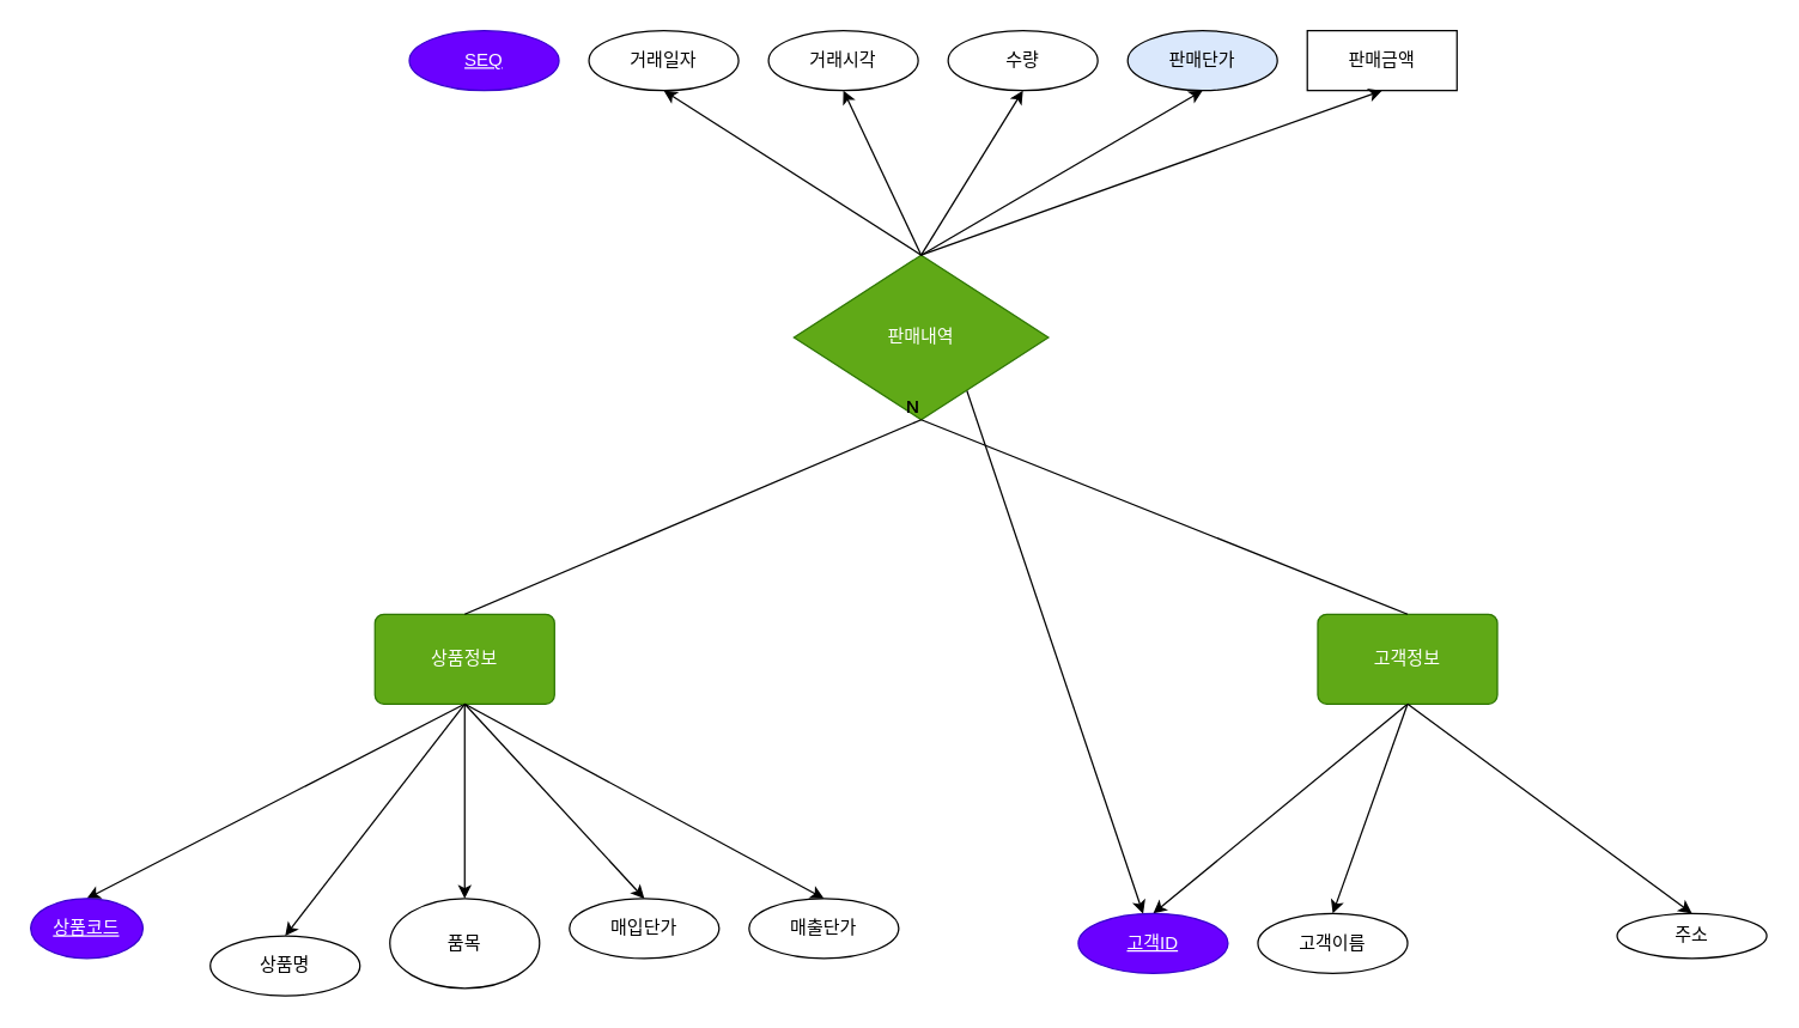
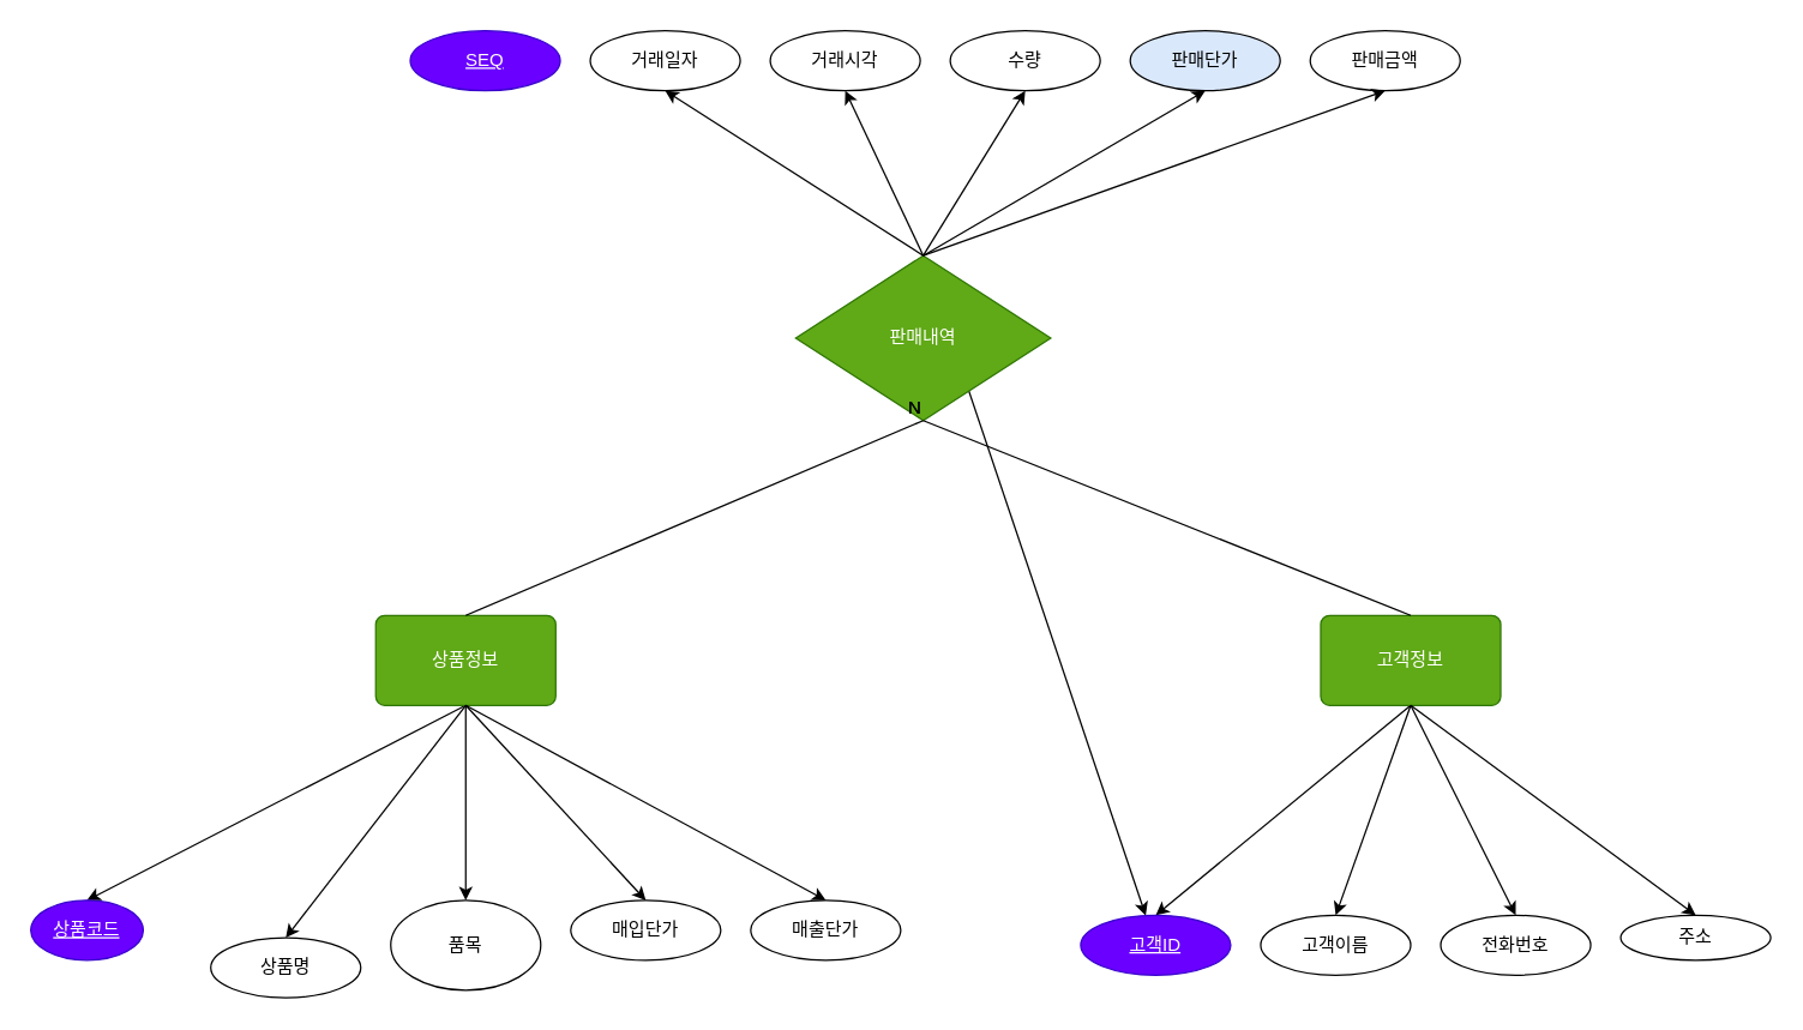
  <mxCell id="0" />
  <mxCell id="1" parent="0" />
  <mxCell id="2" style="rounded=0;orthogonalLoop=1;jettySize=auto;html=1;entryX=0.5;entryY=0;entryDx=0;entryDy=0;exitX=0.5;exitY=1;exitDx=0;exitDy=0;" edge="1" parent="1" source="3" target="4"><mxGeometry relative="1" as="geometry" /></mxCell>
  <mxCell id="3" value="상품정보&lt;br&gt;" style="rounded=1;arcSize=10;whiteSpace=wrap;html=1;align=center;fillColor=#60a917;fontColor=#ffffff;strokeColor=#2D7600;" vertex="1" parent="1"><mxGeometry x="250" y="410" width="120" height="60" as="geometry" /></mxCell>
  <mxCell id="4" value="상품코드" style="ellipse;whiteSpace=wrap;html=1;align=center;fontStyle=4;fillColor=#6a00ff;fontColor=#ffffff;strokeColor=#3700CC;" vertex="1" parent="1"><mxGeometry x="20" y="600" width="75" height="40" as="geometry" /></mxCell>
  <mxCell id="5" value="상품명" style="ellipse;whiteSpace=wrap;html=1;align=center;" vertex="1" parent="1"><mxGeometry x="140" y="625" width="100" height="40" as="geometry" /></mxCell>
  <mxCell id="6" value="품목" style="ellipse;whiteSpace=wrap;html=1;align=center;" vertex="1" parent="1"><mxGeometry x="260" y="600" width="100" height="60" as="geometry" /></mxCell>
  <mxCell id="7" value="매입단가" style="ellipse;whiteSpace=wrap;html=1;align=center;" vertex="1" parent="1"><mxGeometry x="380" y="600" width="100" height="40" as="geometry" /></mxCell>
  <mxCell id="8" value="매출단가" style="ellipse;whiteSpace=wrap;html=1;align=center;" vertex="1" parent="1"><mxGeometry x="500" y="600" width="100" height="40" as="geometry" /></mxCell>
  <mxCell id="9" style="rounded=0;orthogonalLoop=1;jettySize=auto;html=1;entryX=0.5;entryY=0;entryDx=0;entryDy=0;exitX=0.5;exitY=1;exitDx=0;exitDy=0;" edge="1" parent="1" source="3" target="5"><mxGeometry relative="1" as="geometry"><mxPoint x="272" y="510" as="sourcePoint" /><mxPoint x="80" y="610" as="targetPoint" /></mxGeometry></mxCell>
  <mxCell id="10" style="rounded=0;orthogonalLoop=1;jettySize=auto;html=1;entryX=0.5;entryY=0;entryDx=0;entryDy=0;exitX=0.5;exitY=1;exitDx=0;exitDy=0;" edge="1" parent="1" source="3" target="6"><mxGeometry relative="1" as="geometry"><mxPoint x="330" y="510" as="sourcePoint" /><mxPoint x="80" y="610" as="targetPoint" /></mxGeometry></mxCell>
  <mxCell id="11" style="rounded=0;orthogonalLoop=1;jettySize=auto;html=1;entryX=0.5;entryY=0;entryDx=0;entryDy=0;exitX=0.5;exitY=1;exitDx=0;exitDy=0;" edge="1" parent="1" source="3" target="7"><mxGeometry relative="1" as="geometry"><mxPoint x="330" y="510" as="sourcePoint" /><mxPoint x="320" y="610" as="targetPoint" /></mxGeometry></mxCell>
  <mxCell id="12" style="rounded=0;orthogonalLoop=1;jettySize=auto;html=1;entryX=0.5;entryY=0;entryDx=0;entryDy=0;exitX=0.5;exitY=1;exitDx=0;exitDy=0;" edge="1" parent="1" source="3" target="8"><mxGeometry relative="1" as="geometry"><mxPoint x="330" y="510" as="sourcePoint" /><mxPoint x="440" y="610" as="targetPoint" /></mxGeometry></mxCell>
  <mxCell id="13" style="rounded=0;orthogonalLoop=1;jettySize=auto;html=1;entryX=0.5;entryY=0;entryDx=0;entryDy=0;exitX=0.5;exitY=1;exitDx=0;exitDy=0;" edge="1" source="14" target="15" parent="1"><mxGeometry relative="1" as="geometry" /></mxCell>
  <mxCell id="14" value="고객정보" style="rounded=1;arcSize=10;whiteSpace=wrap;html=1;align=center;fillColor=#60a917;fontColor=#ffffff;strokeColor=#2D7600;" vertex="1" parent="1"><mxGeometry x="880" y="410" width="120" height="60" as="geometry" /></mxCell>
  <mxCell id="15" value="고객ID" style="ellipse;whiteSpace=wrap;html=1;align=center;fontStyle=4;fillColor=#6a00ff;fontColor=#ffffff;strokeColor=#3700CC;" vertex="1" parent="1"><mxGeometry x="720" y="610" width="100" height="40" as="geometry" /></mxCell>
  <mxCell id="16" value="고객이름" style="ellipse;whiteSpace=wrap;html=1;align=center;" vertex="1" parent="1"><mxGeometry x="840" y="610" width="100" height="40" as="geometry" /></mxCell>
+ <mxCell id="17" value="전화번호" style="ellipse;whiteSpace=wrap;html=1;align=center;" vertex="1" parent="1"><mxGeometry x="960" y="610" width="100" height="40" as="geometry" /></mxCell>
  <mxCell id="18" value="주소" style="ellipse;whiteSpace=wrap;html=1;align=center;" vertex="1" parent="1"><mxGeometry x="1080" y="610" width="100" height="30" as="geometry" /></mxCell>
  <mxCell id="19" style="rounded=0;orthogonalLoop=1;jettySize=auto;html=1;entryX=0.5;entryY=0;entryDx=0;entryDy=0;exitX=0.5;exitY=1;exitDx=0;exitDy=0;" edge="1" source="14" target="16" parent="1"><mxGeometry relative="1" as="geometry"><mxPoint x="912" y="520" as="sourcePoint" /><mxPoint x="720" y="620" as="targetPoint" /></mxGeometry></mxCell>
+ <mxCell id="20" style="rounded=0;orthogonalLoop=1;jettySize=auto;html=1;entryX=0.5;entryY=0;entryDx=0;entryDy=0;exitX=0.5;exitY=1;exitDx=0;exitDy=0;" edge="1" source="14" target="17" parent="1"><mxGeometry relative="1" as="geometry"><mxPoint x="970" y="520" as="sourcePoint" /><mxPoint x="720" y="620" as="targetPoint" /></mxGeometry></mxCell>
  <mxCell id="21" style="rounded=0;orthogonalLoop=1;jettySize=auto;html=1;entryX=0.5;entryY=0;entryDx=0;entryDy=0;exitX=0.5;exitY=1;exitDx=0;exitDy=0;" edge="1" source="14" target="18" parent="1"><mxGeometry relative="1" as="geometry"><mxPoint x="970" y="520" as="sourcePoint" /><mxPoint x="960" y="620" as="targetPoint" /></mxGeometry></mxCell>
  <mxCell id="22" style="rounded=0;orthogonalLoop=1;jettySize=auto;html=1;exitX=0.5;exitY=0;exitDx=0;exitDy=0;" edge="1" parent="1" source="23" target="15"><mxGeometry relative="1" as="geometry" /></mxCell>
  <mxCell id="23" value="판매내역" style="shape=rhombus;perimeter=rhombusPerimeter;whiteSpace=wrap;html=1;align=center;fillColor=#60a917;fontColor=#ffffff;strokeColor=#2D7600;" vertex="1" parent="1"><mxGeometry x="530" y="170" width="170" height="110" as="geometry" /></mxCell>
  <mxCell id="24" value="거래일자" style="ellipse;whiteSpace=wrap;html=1;align=center;" vertex="1" parent="1"><mxGeometry x="393" y="20" width="100" height="40" as="geometry" /></mxCell>
  <mxCell id="25" value="거래시각" style="ellipse;whiteSpace=wrap;html=1;align=center;" vertex="1" parent="1"><mxGeometry x="513" y="20" width="100" height="40" as="geometry" /></mxCell>
  <mxCell id="26" value="수량" style="ellipse;whiteSpace=wrap;html=1;align=center;" vertex="1" parent="1"><mxGeometry x="633" y="20" width="100" height="40" as="geometry" /></mxCell>
  <mxCell id="27" value="판매단가" style="ellipse;whiteSpace=wrap;html=1;align=center;fillColor=#dae8fc;" vertex="1" parent="1"><mxGeometry x="753" y="20" width="100" height="40" as="geometry" /></mxCell>
- <mxCell id="28" value="판매금액" style="whiteSpace=wrap;html=1;align=center;rounded=0;" vertex="1" parent="1"><mxGeometry x="873" y="20" width="100" height="40" as="geometry" /></mxCell>
+ <mxCell id="28" value="판매금액" style="ellipse;whiteSpace=wrap;html=1;align=center;" vertex="1" parent="1"><mxGeometry x="873" y="20" width="100" height="40" as="geometry" /></mxCell>
  <mxCell id="29" value="SEQ" style="ellipse;whiteSpace=wrap;html=1;align=center;fontStyle=4;fillColor=#6a00ff;fontColor=#ffffff;strokeColor=#3700CC;" vertex="1" parent="1"><mxGeometry x="273" y="20" width="100" height="40" as="geometry" /></mxCell>
  <mxCell id="30" value="" style="endArrow=none;html=1;rounded=0;exitX=0.5;exitY=0;exitDx=0;exitDy=0;entryX=0.5;entryY=1;entryDx=0;entryDy=0;" edge="1" parent="1" source="3" target="23"><mxGeometry relative="1" as="geometry"><mxPoint x="520" y="320" as="sourcePoint" /><mxPoint x="680" y="320" as="targetPoint" /></mxGeometry></mxCell>
  <mxCell id="31" value="N" style="resizable=0;html=1;whiteSpace=wrap;align=right;verticalAlign=bottom;" connectable="0" vertex="1" parent="30"><mxGeometry x="1" relative="1" as="geometry" /></mxCell>
  <mxCell id="32" value="" style="endArrow=none;html=1;rounded=0;entryX=0.5;entryY=1;entryDx=0;entryDy=0;exitX=0.5;exitY=0;exitDx=0;exitDy=0;" edge="1" parent="1" source="14" target="23"><mxGeometry relative="1" as="geometry"><mxPoint x="520" y="320" as="sourcePoint" /><mxPoint x="680" y="320" as="targetPoint" /></mxGeometry></mxCell>
  <mxCell id="33" value="N" style="resizable=0;html=1;whiteSpace=wrap;align=right;verticalAlign=bottom;" connectable="0" vertex="1" parent="32"><mxGeometry x="1" relative="1" as="geometry" /></mxCell>
  <mxCell id="34" style="rounded=0;orthogonalLoop=1;jettySize=auto;html=1;exitX=0.5;exitY=0;exitDx=0;exitDy=0;entryX=0.5;entryY=1;entryDx=0;entryDy=0;" edge="1" parent="1" source="23" target="24"><mxGeometry relative="1" as="geometry"><mxPoint x="625" y="180" as="sourcePoint" /><mxPoint x="365" y="55" as="targetPoint" /></mxGeometry></mxCell>
  <mxCell id="35" style="rounded=0;orthogonalLoop=1;jettySize=auto;html=1;exitX=0.5;exitY=0;exitDx=0;exitDy=0;entryX=0.5;entryY=1;entryDx=0;entryDy=0;" edge="1" parent="1" source="23" target="25"><mxGeometry relative="1" as="geometry"><mxPoint x="625" y="180" as="sourcePoint" /><mxPoint x="453" y="60" as="targetPoint" /></mxGeometry></mxCell>
  <mxCell id="36" style="rounded=0;orthogonalLoop=1;jettySize=auto;html=1;exitX=0.5;exitY=0;exitDx=0;exitDy=0;entryX=0.5;entryY=1;entryDx=0;entryDy=0;" edge="1" parent="1" source="23" target="26"><mxGeometry relative="1" as="geometry"><mxPoint x="625" y="180" as="sourcePoint" /><mxPoint x="573" y="60" as="targetPoint" /></mxGeometry></mxCell>
  <mxCell id="37" style="rounded=0;orthogonalLoop=1;jettySize=auto;html=1;exitX=0.5;exitY=0;exitDx=0;exitDy=0;entryX=0.5;entryY=1;entryDx=0;entryDy=0;" edge="1" parent="1" source="23" target="27"><mxGeometry relative="1" as="geometry"><mxPoint x="625" y="180" as="sourcePoint" /><mxPoint x="693" y="60" as="targetPoint" /></mxGeometry></mxCell>
  <mxCell id="38" style="rounded=0;orthogonalLoop=1;jettySize=auto;html=1;exitX=0.5;exitY=0;exitDx=0;exitDy=0;entryX=0.5;entryY=1;entryDx=0;entryDy=0;" edge="1" parent="1" source="23" target="28"><mxGeometry relative="1" as="geometry"><mxPoint x="625" y="180" as="sourcePoint" /><mxPoint x="813" y="60" as="targetPoint" /></mxGeometry></mxCell>
